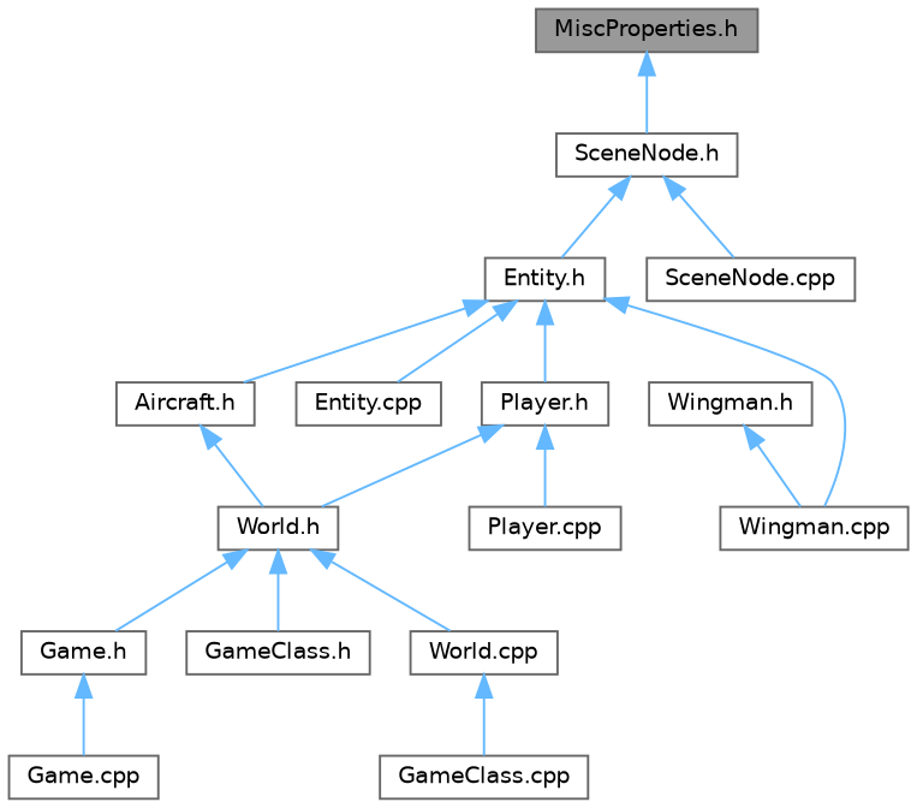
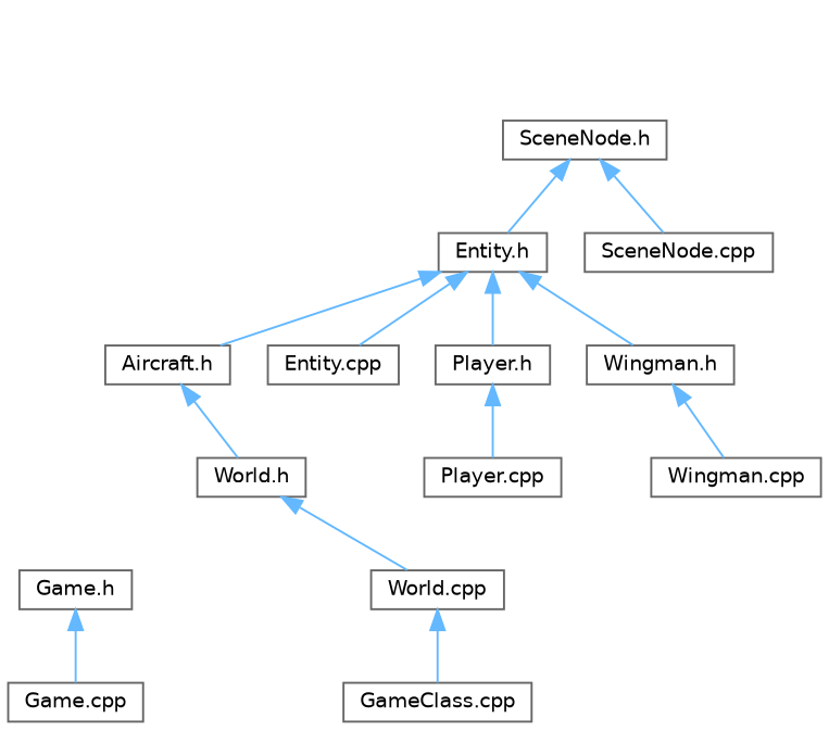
  digraph {
    node [color=grey40 fillcolor=white fontname=Helvetica fontsize=10 shape=box style=filled]
    edge [color=steelblue1 dir=back fontname=Helvetica fontsize=10 labelfontname=Helvetica labelfontsize=10 style=solid]
-   n1 [color=gray40 fillcolor=grey60 fontcolor=black height=0.2 label="MiscProperties.h" width=0.4]
    n2 [height=0.2 label="SceneNode.h" width=0.4]
    n3 [height=0.2 label="Entity.h" width=0.4]
    n4 [height=0.2 label="SceneNode.cpp" width=0.4]
    n5 [height=0.2 label="Aircraft.h" width=0.4]
    n6 [height=0.2 label="Entity.cpp" width=0.4]
    n7 [height=0.2 label="Player.h" width=0.4]
    n8 [height=0.2 label="Wingman.h" width=0.4]
    n9 [height=0.2 label="World.h" width=0.4]
    n10 [height=0.2 label="Game.h" width=0.4]
-   n11 [height=0.2 label="GameClass.h" width=0.4]
    n12 [height=0.2 label="World.cpp" width=0.4]
    n13 [height=0.2 label="Player.cpp" width=0.4]
    n14 [height=0.2 label="Wingman.cpp" width=0.4]
    n15 [height=0.2 label="Game.cpp" width=0.4]
    n16 [height=0.2 label="GameClass.cpp" width=0.4]
-   n1 -> n2
    n2 -> n3
    n2 -> n4
    n3 -> n5
    n3 -> n6
    n3 -> n7
-   n3 -> n14
+   n3 -> n8
    n5 -> n9
-   n7 -> n9
    n7 -> n13
    n8 -> n14
-   n9 -> n10
-   n9 -> n11
    n9 -> n12
    n10 -> n15
    n12 -> n16
  }
